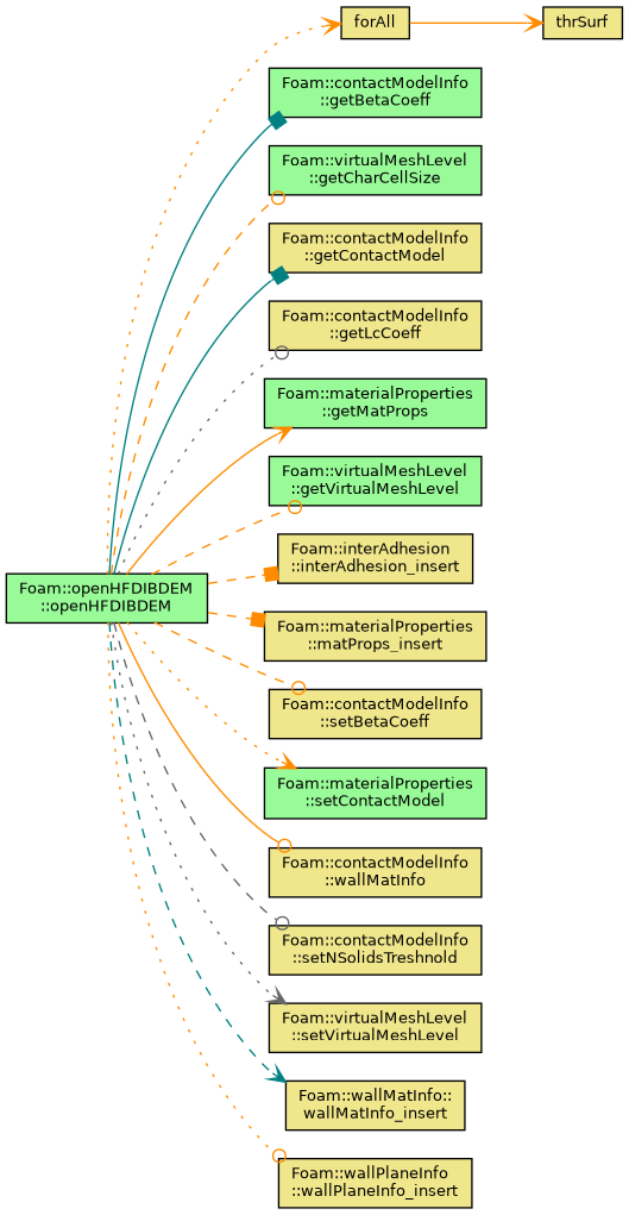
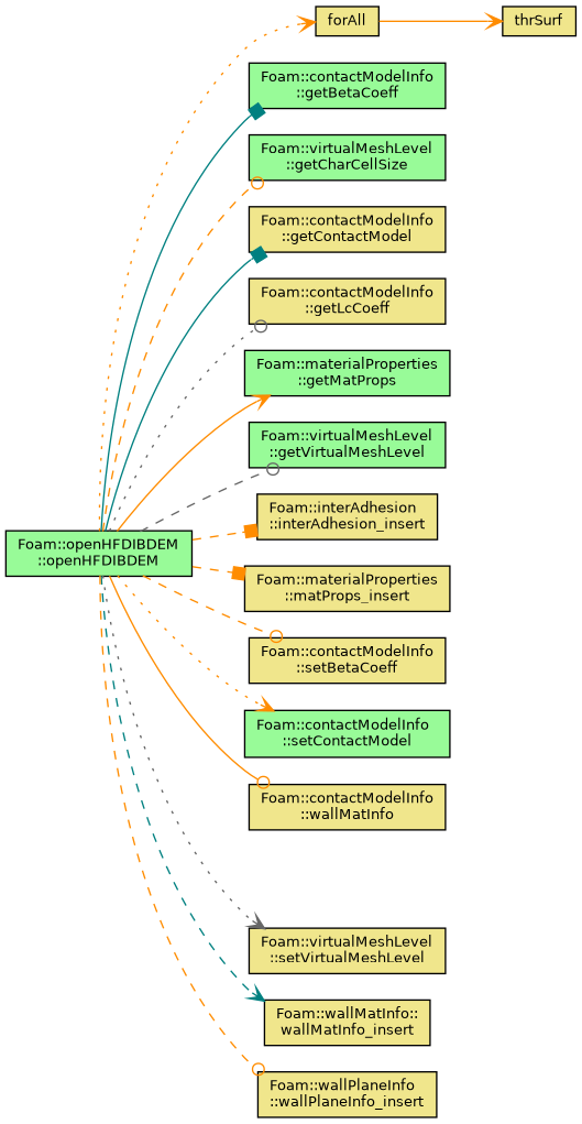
  digraph {
    rankdir=LR
    node [color=black fillcolor=khaki fontname=Helvetica fontsize=10 shape=record style=filled]
    edge [arrowhead=odot color=darkorange fontname=Helvetica fontsize=10 labelfontname=Helvetica labelfontsize=10 style=dashed]
    n1 [fillcolor=palegreen fontcolor=black height=0.2 label="Foam::openHFDIBDEM\l::openHFDIBDEM" width=0.4]
    n2 [height=0.2 label=forAll width=0.4]
    n3 [fillcolor=palegreen height=0.2 label="Foam::contactModelInfo\l::getBetaCoeff" width=0.4]
    n4 [fillcolor=palegreen height=0.2 label="Foam::virtualMeshLevel\l::getCharCellSize" width=0.4]
    n5 [height=0.2 label="Foam::contactModelInfo\l::getContactModel" width=0.4]
    n6 [height=0.2 label="Foam::contactModelInfo\l::getLcCoeff" width=0.4]
    n7 [fillcolor=palegreen height=0.2 label="Foam::materialProperties\l::getMatProps" width=0.4]
    n8 [fillcolor=palegreen height=0.2 label="Foam::virtualMeshLevel\l::getVirtualMeshLevel" width=0.4]
    n9 [height=0.2 label="Foam::interAdhesion\l::interAdhesion_insert" width=0.4]
    n10 [height=0.2 label="Foam::materialProperties\l::matProps_insert" width=0.4]
    n11 [height=0.2 label="Foam::contactModelInfo\l::setBetaCoeff" width=0.4]
-   n12 [fillcolor=palegreen height=0.2 label="Foam::materialProperties\l::setContactModel" width=0.4]
+   n12 [fillcolor=palegreen height=0.2 label="Foam::contactModelInfo\l::setContactModel" width=0.4]
    n13 [height=0.2 label="Foam::contactModelInfo\l::wallMatInfo" width=0.4]
-   n14 [height=0.2 label="Foam::contactModelInfo\l::setNSolidsTreshnold" width=0.4]
    n15 [height=0.2 label="Foam::virtualMeshLevel\l::setVirtualMeshLevel" width=0.4]
    n16 [height=0.2 label="Foam::wallMatInfo::\lwallMatInfo_insert" width=0.4]
    n17 [height=0.2 label="Foam::wallPlaneInfo\l::wallPlaneInfo_insert" width=0.4]
    n18 [height=0.2 label=thrSurf width=0.4]
    n1 -> n2 [arrowhead=vee style=dotted]
    n1 -> n3 [arrowhead=box color=teal style=solid]
    n1 -> n4
    n1 -> n5 [arrowhead=box color=teal style=solid]
    n1 -> n6 [color=gray40 style=dotted]
    n1 -> n7 [arrowhead=vee style=solid]
-   n1 -> n8
+   n1 -> n8 [color=gray40]
    n1 -> n9 [arrowhead=box]
    n1 -> n10 [arrowhead=box]
    n1 -> n11
    n1 -> n12 [arrowhead=vee style=dotted]
    n1 -> n13 [style=solid]
-   n1 -> n14 [color=gray40]
    n1 -> n15 [arrowhead=vee color=gray40 style=dotted]
    n1 -> n16 [arrowhead=vee color=teal]
-   n1 -> n17 [style=dotted]
+   n1 -> n17
    n2 -> n18 [arrowhead=vee style=solid]
  }
